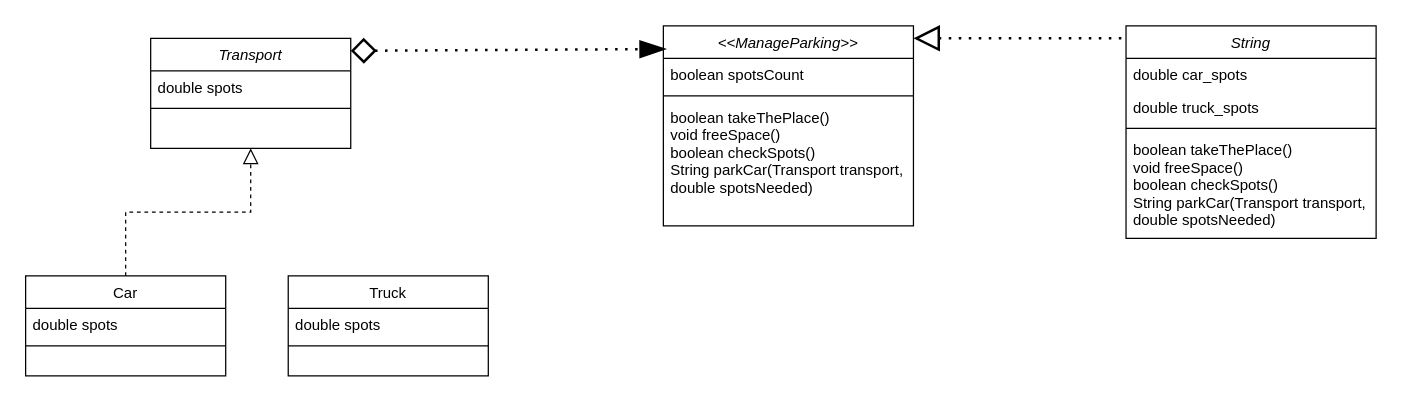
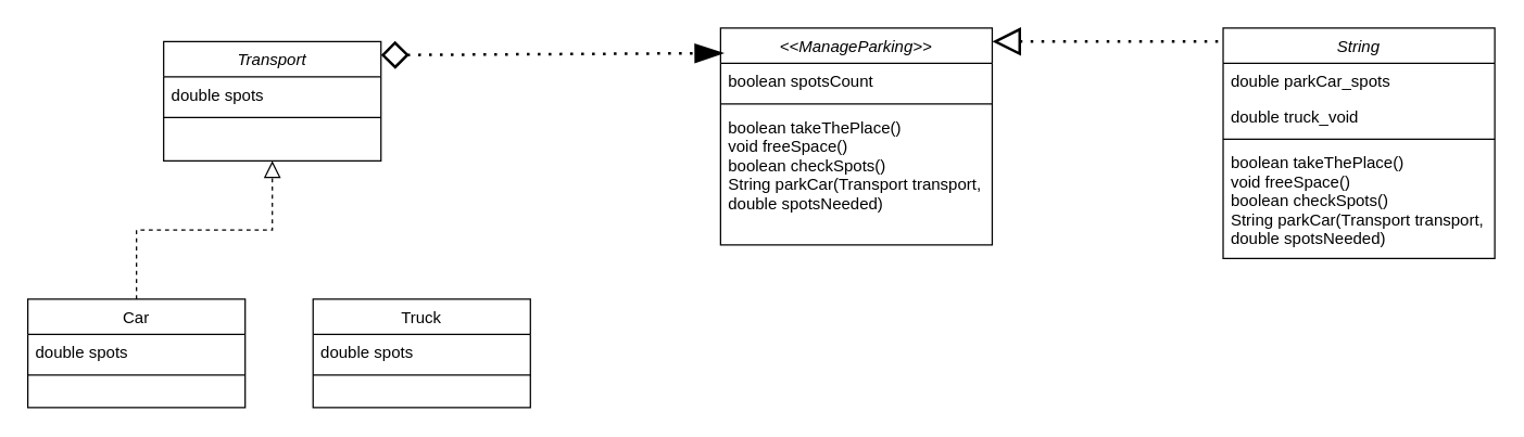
  <mxCell id="0" />
  <mxCell id="1" parent="0" />
  <mxCell id="2" value="Transport" style="swimlane;fontStyle=2;align=center;verticalAlign=top;childLayout=stackLayout;horizontal=1;startSize=26;horizontalStack=0;resizeParent=1;resizeLast=0;collapsible=1;marginBottom=0;rounded=0;shadow=0;strokeWidth=1;" vertex="1" parent="1"><mxGeometry x="120" y="30" width="160" height="88" as="geometry"><mxRectangle x="230" y="140" width="160" height="26" as="alternateBounds" /></mxGeometry></mxCell>
  <mxCell id="3" value="double spots" style="text;align=left;verticalAlign=top;spacingLeft=4;spacingRight=4;overflow=hidden;rotatable=0;points=[[0,0.5],[1,0.5]];portConstraint=eastwest;" vertex="1" parent="2"><mxGeometry y="26" width="160" height="26" as="geometry" /></mxCell>
  <mxCell id="4" value="" style="line;html=1;strokeWidth=1;align=left;verticalAlign=middle;spacingTop=-1;spacingLeft=3;spacingRight=3;rotatable=0;labelPosition=right;points=[];portConstraint=eastwest;" vertex="1" parent="2"><mxGeometry y="52" width="160" height="8" as="geometry" /></mxCell>
  <mxCell id="5" value="Car" style="swimlane;fontStyle=0;align=center;verticalAlign=top;childLayout=stackLayout;horizontal=1;startSize=26;horizontalStack=0;resizeParent=1;resizeLast=0;collapsible=1;marginBottom=0;rounded=0;shadow=0;strokeWidth=1;" vertex="1" parent="1"><mxGeometry x="20" y="220" width="160" height="80" as="geometry"><mxRectangle x="130" y="380" width="160" height="26" as="alternateBounds" /></mxGeometry></mxCell>
  <mxCell id="6" value="double spots" style="text;align=left;verticalAlign=top;spacingLeft=4;spacingRight=4;overflow=hidden;rotatable=0;points=[[0,0.5],[1,0.5]];portConstraint=eastwest;" vertex="1" parent="5"><mxGeometry y="26" width="160" height="26" as="geometry" /></mxCell>
  <mxCell id="7" value="" style="line;html=1;strokeWidth=1;align=left;verticalAlign=middle;spacingTop=-1;spacingLeft=3;spacingRight=3;rotatable=0;labelPosition=right;points=[];portConstraint=eastwest;" vertex="1" parent="5"><mxGeometry y="52" width="160" height="8" as="geometry" /></mxCell>
  <mxCell id="8" value="" style="endArrow=block;endSize=10;endFill=0;shadow=0;strokeWidth=1;rounded=0;edgeStyle=elbowEdgeStyle;elbow=vertical;dashed=1;" edge="1" parent="1" source="5" target="2"><mxGeometry width="160" relative="1" as="geometry"><mxPoint x="100" y="63" as="sourcePoint" /><mxPoint x="100" y="63" as="targetPoint" /></mxGeometry></mxCell>
  <mxCell id="9" value="Truck" style="swimlane;fontStyle=0;align=center;verticalAlign=top;childLayout=stackLayout;horizontal=1;startSize=26;horizontalStack=0;resizeParent=1;resizeLast=0;collapsible=1;marginBottom=0;rounded=0;shadow=0;strokeWidth=1;" vertex="1" parent="1"><mxGeometry x="230" y="220" width="160" height="80" as="geometry"><mxRectangle x="340" y="380" width="170" height="26" as="alternateBounds" /></mxGeometry></mxCell>
  <mxCell id="10" value="double spots" style="text;align=left;verticalAlign=top;spacingLeft=4;spacingRight=4;overflow=hidden;rotatable=0;points=[[0,0.5],[1,0.5]];portConstraint=eastwest;" vertex="1" parent="9"><mxGeometry y="26" width="160" height="26" as="geometry" /></mxCell>
  <mxCell id="11" value="" style="line;html=1;strokeWidth=1;align=left;verticalAlign=middle;spacingTop=-1;spacingLeft=3;spacingRight=3;rotatable=0;labelPosition=right;points=[];portConstraint=eastwest;" vertex="1" parent="9"><mxGeometry y="52" width="160" height="8" as="geometry" /></mxCell>
  <mxCell id="12" value="&lt;&lt;ManageParking&gt;&gt;" style="swimlane;fontStyle=2;align=center;verticalAlign=top;childLayout=stackLayout;horizontal=1;startSize=26;horizontalStack=0;resizeParent=1;resizeLast=0;collapsible=1;marginBottom=0;rounded=0;shadow=0;strokeWidth=1;" vertex="1" parent="1"><mxGeometry x="530" y="20" width="200" height="160" as="geometry"><mxRectangle x="230" y="140" width="160" height="26" as="alternateBounds" /></mxGeometry></mxCell>
  <mxCell id="13" value="boolean spotsCount" style="text;align=left;verticalAlign=top;spacingLeft=4;spacingRight=4;overflow=hidden;rotatable=0;points=[[0,0.5],[1,0.5]];portConstraint=eastwest;" vertex="1" parent="12"><mxGeometry y="26" width="200" height="26" as="geometry" /></mxCell>
  <mxCell id="14" value="" style="line;html=1;strokeWidth=1;align=left;verticalAlign=middle;spacingTop=-1;spacingLeft=3;spacingRight=3;rotatable=0;labelPosition=right;points=[];portConstraint=eastwest;" vertex="1" parent="12"><mxGeometry y="52" width="200" height="8" as="geometry" /></mxCell>
  <mxCell id="15" value="boolean takeThePlace()&#10;void freeSpace()&#10;boolean checkSpots()&#10;String parkCar(Transport transport,&#10;double spotsNeeded)" style="text;align=left;verticalAlign=top;spacingLeft=4;spacingRight=4;overflow=hidden;rotatable=0;points=[[0,0.5],[1,0.5]];portConstraint=eastwest;" vertex="1" parent="12"><mxGeometry y="60" width="200" height="90" as="geometry" /></mxCell>
  <mxCell id="16" value="String" style="swimlane;fontStyle=2;align=center;verticalAlign=top;childLayout=stackLayout;horizontal=1;startSize=26;horizontalStack=0;resizeParent=1;resizeLast=0;collapsible=1;marginBottom=0;rounded=0;shadow=0;strokeWidth=1;" vertex="1" parent="1"><mxGeometry x="900" y="20" width="200" height="170" as="geometry"><mxRectangle x="230" y="140" width="160" height="26" as="alternateBounds" /></mxGeometry></mxCell>
- <mxCell id="17" value="double car_spots" style="text;align=left;verticalAlign=top;spacingLeft=4;spacingRight=4;overflow=hidden;rotatable=0;points=[[0,0.5],[1,0.5]];portConstraint=eastwest;" vertex="1" parent="16"><mxGeometry y="26" width="200" height="26" as="geometry" /></mxCell>
- <mxCell id="18" value="double truck_spots" style="text;align=left;verticalAlign=top;spacingLeft=4;spacingRight=4;overflow=hidden;rotatable=0;points=[[0,0.5],[1,0.5]];portConstraint=eastwest;rounded=0;shadow=0;html=0;" vertex="1" parent="16"><mxGeometry y="52" width="200" height="26" as="geometry" /></mxCell>
+ <mxCell id="17" value="double parkCar_spots" style="text;align=left;verticalAlign=top;spacingLeft=4;spacingRight=4;overflow=hidden;rotatable=0;points=[[0,0.5],[1,0.5]];portConstraint=eastwest;" vertex="1" parent="16"><mxGeometry y="26" width="200" height="26" as="geometry" /></mxCell>
+ <mxCell id="18" value="double truck_void" style="text;align=left;verticalAlign=top;spacingLeft=4;spacingRight=4;overflow=hidden;rotatable=0;points=[[0,0.5],[1,0.5]];portConstraint=eastwest;rounded=0;shadow=0;html=0;" vertex="1" parent="16"><mxGeometry y="52" width="200" height="26" as="geometry" /></mxCell>
  <mxCell id="19" value="" style="line;html=1;strokeWidth=1;align=left;verticalAlign=middle;spacingTop=-1;spacingLeft=3;spacingRight=3;rotatable=0;labelPosition=right;points=[];portConstraint=eastwest;" vertex="1" parent="16"><mxGeometry y="78" width="200" height="8" as="geometry" /></mxCell>
  <mxCell id="20" value="boolean takeThePlace()&#10;void freeSpace()&#10;boolean checkSpots()&#10;String parkCar(Transport transport,&#10;double spotsNeeded)" style="text;align=left;verticalAlign=top;spacingLeft=4;spacingRight=4;overflow=hidden;rotatable=0;points=[[0,0.5],[1,0.5]];portConstraint=eastwest;" vertex="1" parent="16"><mxGeometry y="86" width="200" height="84" as="geometry" /></mxCell>
  <mxCell id="21" value="" style="endArrow=none;dashed=1;html=1;dashPattern=1 3;strokeWidth=2;rounded=0;strokeColor=default;targetPerimeterSpacing=10;sourcePerimeterSpacing=10;endSize=16;startSize=16;startArrow=block;startFill=0;" edge="1" parent="1"><mxGeometry width="50" height="50" relative="1" as="geometry"><mxPoint x="730" y="30" as="sourcePoint" /><mxPoint x="900" y="30" as="targetPoint" /></mxGeometry></mxCell>
  <mxCell id="22" value="" style="endArrow=blockThin;dashed=1;html=1;dashPattern=1 3;strokeWidth=2;rounded=0;strokeColor=default;targetPerimeterSpacing=10;sourcePerimeterSpacing=10;endSize=16;startSize=16;startArrow=diamond;startFill=0;endFill=1;entryX=0.01;entryY=0.116;entryDx=0;entryDy=0;entryPerimeter=0;" edge="1" parent="1" target="12"><mxGeometry width="50" height="50" relative="1" as="geometry"><mxPoint x="280" y="40" as="sourcePoint" /><mxPoint x="450" y="40" as="targetPoint" /></mxGeometry></mxCell>
